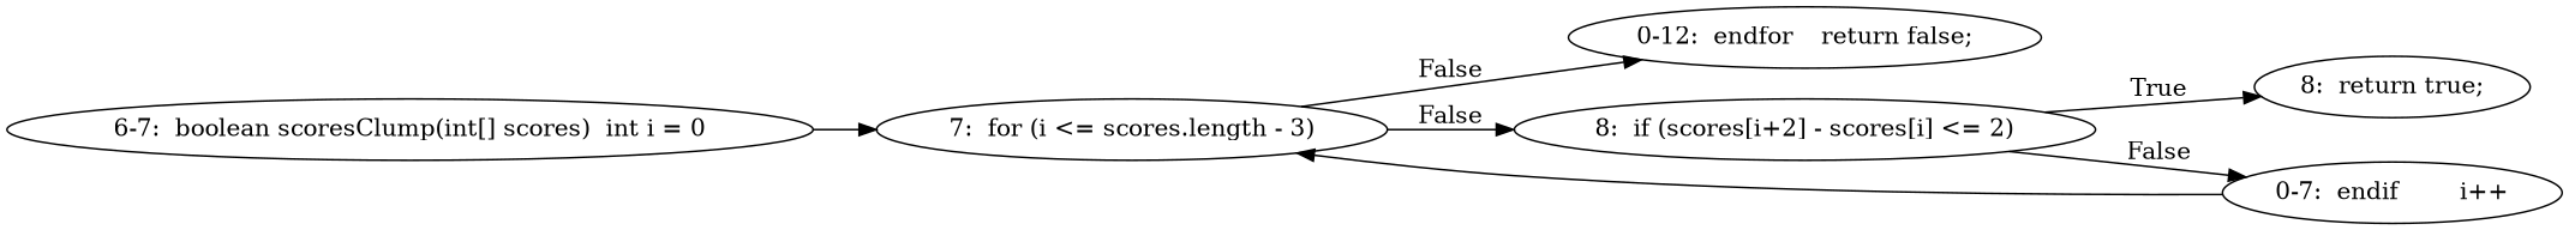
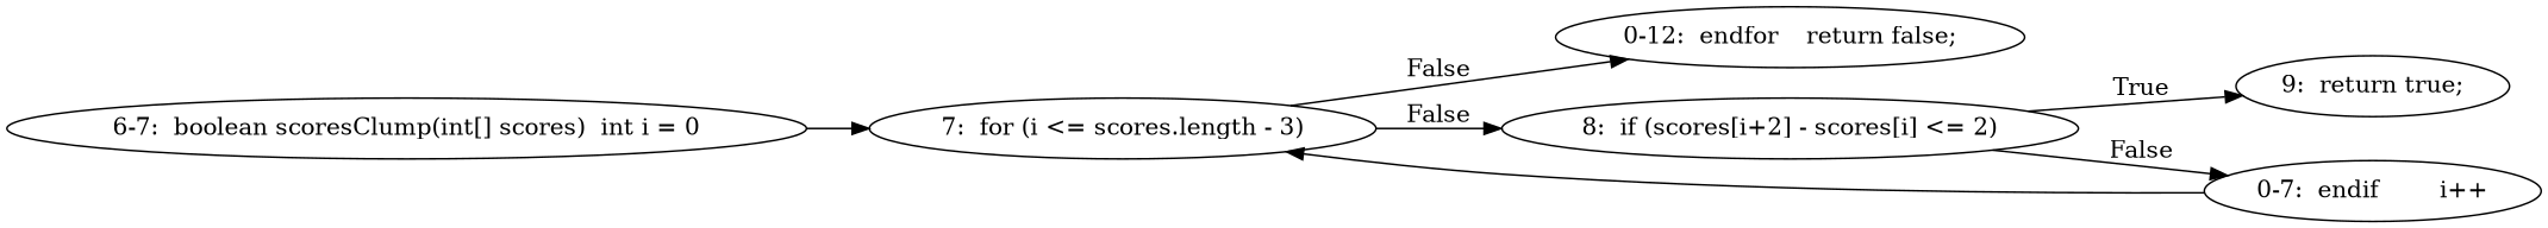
  digraph {
    rankdir=LR
    n1 [label="6-7:  boolean scoresClump(int[] scores)	int i = 0"]
    n2 [label="7:  for (i <= scores.length - 3)"]
    n3 [label="0-12:  endfor	return false;"]
    n4 [label="8:  if (scores[i+2] - scores[i] <= 2)"]
-   n5 [label="8:  return true;"]
+   n5 [label="9:  return true;"]
    n6 [label="0-7:  endif	i++"]
    n1 -> n2
    n2 -> n3 [label=False]
    n2 -> n4 [label=False]
    n4 -> n5 [label=True]
    n4 -> n6 [label=False]
    n6 -> n2
  }
